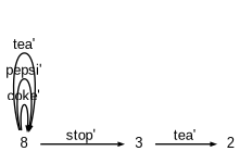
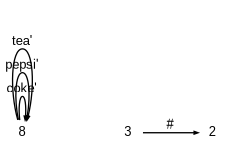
  digraph {
    fontname="Liberation Sans"
    rankdir=LR
    node [fontname="Liberation Sans" fontsize=10 shape=plaintext]
    edge [arrowsize=0.3 fontname="Liberation Sans" fontsize=10]
    n1 [height=.2 label=8 width=.3]
    3 [height=.2 width=.3]
    2 [height=.2 width=.3]
    n1 -> n1 [label="coke'"]
    n1 -> n1 [label="pepsi'"]
    n1 -> n1 [label="tea'"]
-   n1 -> 3 [label="stop'"]
-   3 -> 2 [label="tea'"]
+   3 -> 2 [label="#"]
  }
